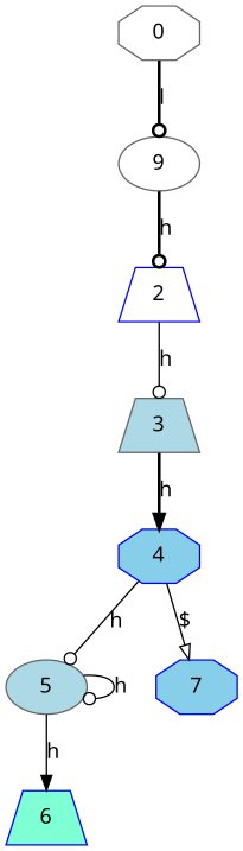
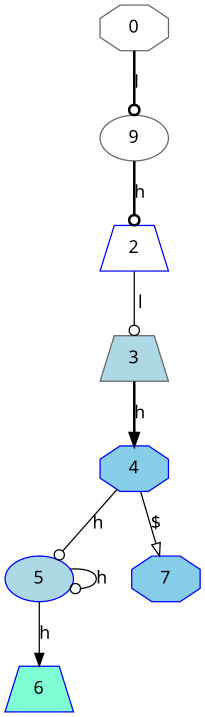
  digraph {
    fontname="Noto Sans"
    node [color=gray40 fillcolor=white fontname="Noto Sans" init=0 match=0 shape=octagon style=filled]
    edge [arrowhead=odot fontname="Noto Sans" style=solid guard="{x0 < 1}"]
    0 [init=1]
    n2 [label=9 shape=ellipse]
    2 [color=blue shape=trapezium]
    3 [fillcolor=lightblue shape=trapezium]
    4 [color=blue fillcolor=skyblue]
-   5 [fillcolor=lightblue shape=ellipse]
+   5 [color=blue fillcolor=lightblue shape=ellipse]
    7 [color=blue fillcolor=skyblue match=1]
    6 [color=blue fillcolor=aquamarine shape=trapezium]
    0 -> n2 [label=l reset="{0}" style=bold guard=""]
    n2 -> 2 [label=h style=bold]
-   2 -> 3 [label=h]
+   2 -> 3 [label=l]
    3 -> 4 [arrowhead=normal label=h style=bold]
    4 -> 5 [label=h]
    4 -> 7 [arrowhead=onormal label="$" guard=""]
    5 -> 5 [label=h guard=""]
    5 -> 6 [arrowhead=normal guard="{x0 > 1}" label=h]
  }
